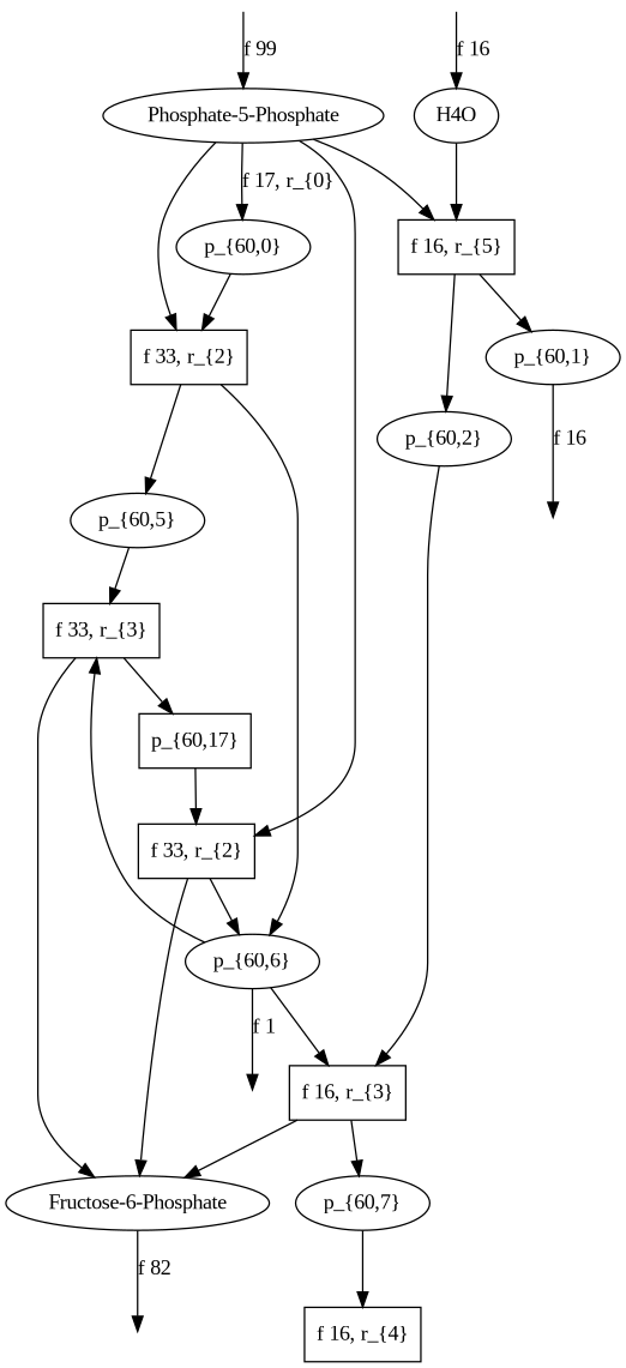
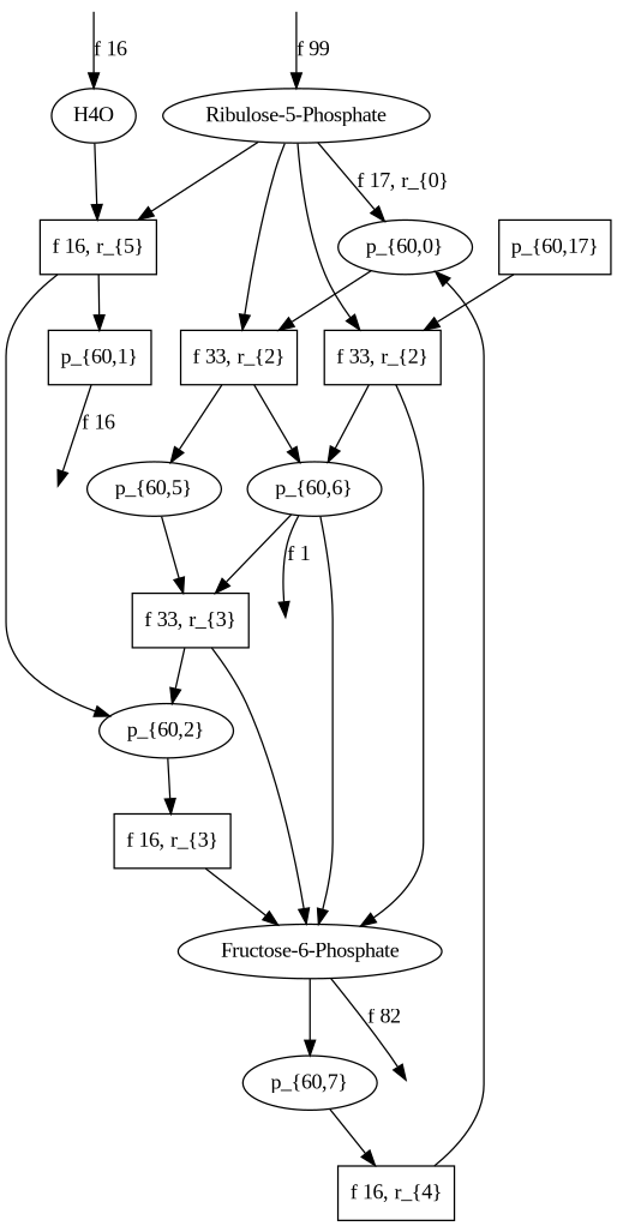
  digraph {
    fontname="Liberation Serif"
    node [fontname="Liberation Serif" shape=ellipse]
    edge [fontname="Liberation Serif"]
-   n1 [label="Phosphate-5-Phosphate"]
+   n1 [label="Ribulose-5-Phosphate"]
    n2 [label="p_{60,0}"]
    n3 [label="f 16, r_{5}" shape=box]
    n4 [label="f 33, r_{2}" shape=box]
    n5 [label="f 33, r_{2}" shape=box]
-   n6 [label="p_{60,1}"]
+   n6 [label="p_{60,1}" shape=box]
    n7 [label="p_{60,2}"]
    n8 [label="p_{60,5}"]
    n9 [label="p_{60,6}"]
    n10 [label="Fructose-6-Phosphate"]
    n11 [label=H4O]
    "4-0-IOFlow" [shape=point style=invis]
    n13 [label="f 16, r_{3}" shape=box]
    n14 [label="p_{60,7}"]
    n15 [label="f 33, r_{3}" shape=box]
    n16 [label="p_{60,17}" shape=box]
    "12-0-IOFlow" [shape=point style=invis]
    n18 [label="f 16, r_{4}" shape=box]
    "62-0-IOFlow" [shape=point style=invis]
    "0-0-IOFlow" [shape=point style=invis]
    "1-0-IOFlow" [shape=point style=invis]
    n1 -> n2 [label="f 17, r_{0}"]
    n1 -> n3
    n1 -> n4
    n1 -> n5
    n2 -> n4
    n3 -> n6
    n3 -> n7
    n4 -> n8
    n4 -> n9
    n5 -> n9
    n5 -> n10
    n6 -> "4-0-IOFlow" [label="f 16"]
    n7 -> n13
    n8 -> n15
-   n9 -> n13
+   n9 -> n10
    n9 -> n15
    n9 -> "12-0-IOFlow" [label="f 1"]
    n10 -> "62-0-IOFlow" [label="f 82"]
    n11 -> n3
    n13 -> n10
-   n13 -> n14
+   n10 -> n14
    n14 -> n18
    n15 -> n10
-   n15 -> n16
+   n15 -> n7
    n16 -> n5
+   n18 -> n2
    "0-0-IOFlow" -> n1 [label="f 99"]
    "1-0-IOFlow" -> n11 [label="f 16"]
  }
